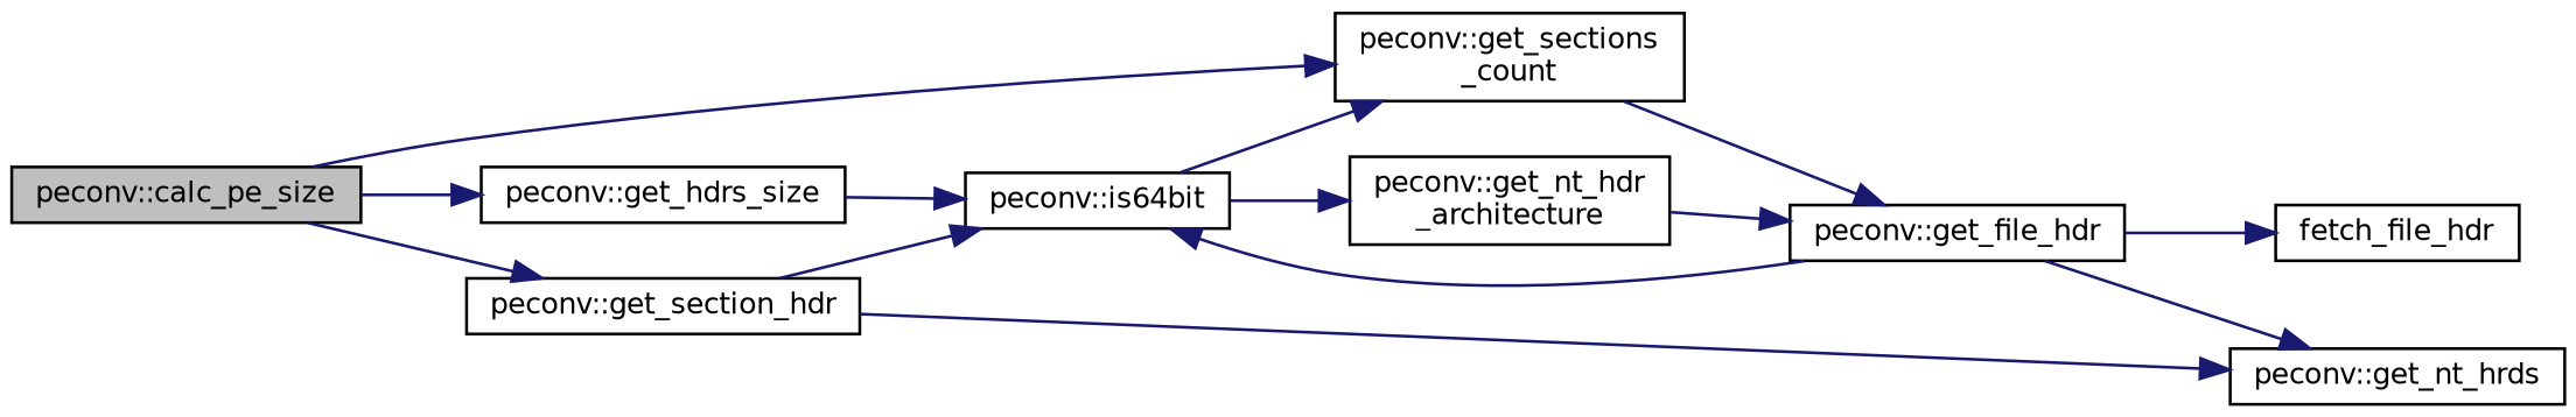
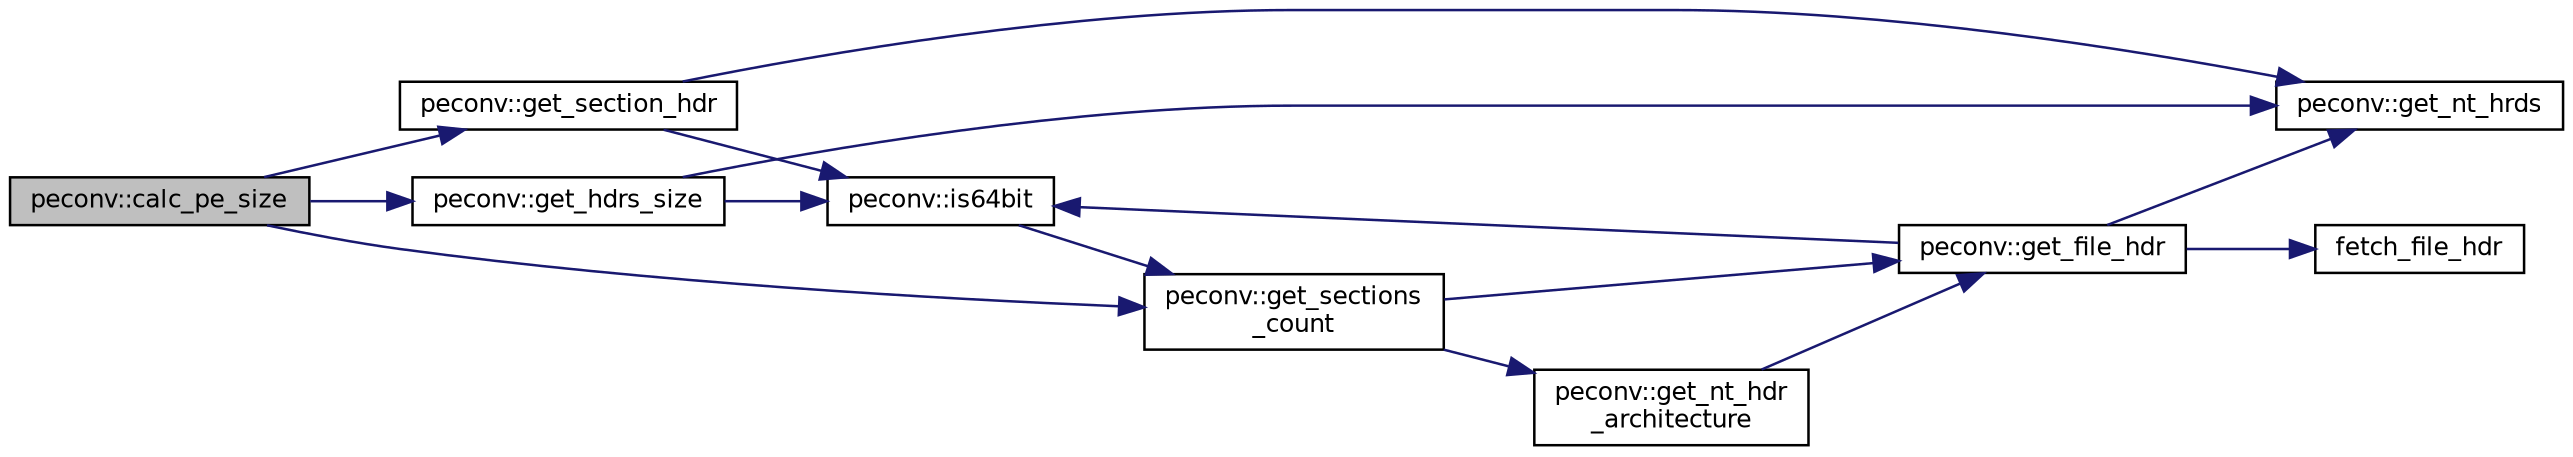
  digraph {
    rankdir=LR
    node [color=black fillcolor=white fontname=Helvetica fontsize=10 shape=record style=filled]
    edge [color=midnightblue fontname=Helvetica fontsize=10 labelfontname=Helvetica labelfontsize=10 style=solid]
    n1 [fillcolor=grey75 fontcolor=black height=0.2 label="peconv::calc_pe_size" width=0.4]
    n2 [height=0.2 label="peconv::get_hdrs_size" width=0.4]
    n3 [height=0.2 label="peconv::get_section_hdr" width=0.4]
    n4 [height=0.2 label="peconv::get_sections\l_count" width=0.4]
    n5 [height=0.2 label="peconv::get_nt_hrds" width=0.4]
    n6 [height=0.2 label="peconv::is64bit" width=0.4]
    n7 [height=0.2 label="peconv::get_file_hdr" width=0.4]
    n8 [height=0.2 label="peconv::get_nt_hdr\l_architecture" width=0.4]
    n9 [height=0.2 label=fetch_file_hdr width=0.4]
    n1 -> n2
    n1 -> n3
    n1 -> n4
+   n2 -> n5
    n2 -> n6
    n3 -> n5
    n3 -> n6
    n4 -> n7
    n6 -> n4
-   n6 -> n8
+   n4 -> n8
    n7 -> n5
    n7 -> n6
    n7 -> n9
    n8 -> n7
  }
